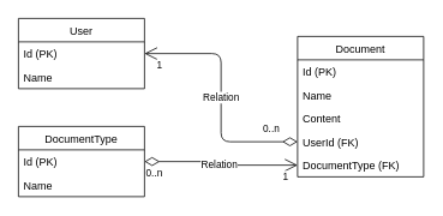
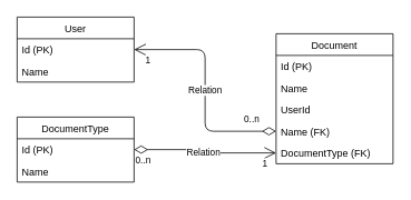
  <mxCell id="0" />
  <mxCell id="1" parent="0" />
  <mxCell id="2" value="User" style="swimlane;fontStyle=0;childLayout=stackLayout;horizontal=1;startSize=26;fillColor=none;horizontalStack=0;resizeParent=1;resizeParentMax=0;resizeLast=0;collapsible=1;marginBottom=0;" vertex="1" parent="1"><mxGeometry x="20" y="20" width="140" height="78" as="geometry" /></mxCell>
  <mxCell id="3" value="Id (PK)" style="text;strokeColor=none;fillColor=none;align=left;verticalAlign=top;spacingLeft=4;spacingRight=4;overflow=hidden;rotatable=0;points=[[0,0.5],[1,0.5]];portConstraint=eastwest;" vertex="1" parent="2"><mxGeometry y="26" width="140" height="26" as="geometry" /></mxCell>
  <mxCell id="4" value="Name" style="text;strokeColor=none;fillColor=none;align=left;verticalAlign=top;spacingLeft=4;spacingRight=4;overflow=hidden;rotatable=0;points=[[0,0.5],[1,0.5]];portConstraint=eastwest;" vertex="1" parent="2"><mxGeometry y="52" width="140" height="26" as="geometry" /></mxCell>
  <mxCell id="5" value="Document" style="swimlane;fontStyle=0;childLayout=stackLayout;horizontal=1;startSize=26;fillColor=none;horizontalStack=0;resizeParent=1;resizeParentMax=0;resizeLast=0;collapsible=1;marginBottom=0;" vertex="1" parent="1"><mxGeometry x="330" y="40" width="140" height="156" as="geometry" /></mxCell>
  <mxCell id="6" value="Id (PK)" style="text;strokeColor=none;fillColor=none;align=left;verticalAlign=top;spacingLeft=4;spacingRight=4;overflow=hidden;rotatable=0;points=[[0,0.5],[1,0.5]];portConstraint=eastwest;" vertex="1" parent="5"><mxGeometry y="26" width="140" height="26" as="geometry" /></mxCell>
  <mxCell id="7" value="Name" style="text;strokeColor=none;fillColor=none;align=left;verticalAlign=top;spacingLeft=4;spacingRight=4;overflow=hidden;rotatable=0;points=[[0,0.5],[1,0.5]];portConstraint=eastwest;" vertex="1" parent="5"><mxGeometry y="52" width="140" height="26" as="geometry" /></mxCell>
- <mxCell id="8" value="Content" style="text;strokeColor=none;fillColor=none;align=left;verticalAlign=top;spacingLeft=4;spacingRight=4;overflow=hidden;rotatable=0;points=[[0,0.5],[1,0.5]];portConstraint=eastwest;" vertex="1" parent="5"><mxGeometry y="78" width="140" height="26" as="geometry" /></mxCell>
- <mxCell id="9" value="UserId (FK)" style="text;strokeColor=none;fillColor=none;align=left;verticalAlign=top;spacingLeft=4;spacingRight=4;overflow=hidden;rotatable=0;points=[[0,0.5],[1,0.5]];portConstraint=eastwest;" vertex="1" parent="5"><mxGeometry y="104" width="140" height="26" as="geometry" /></mxCell>
+ <mxCell id="8" value="UserId" style="text;strokeColor=none;fillColor=none;align=left;verticalAlign=top;spacingLeft=4;spacingRight=4;overflow=hidden;rotatable=0;points=[[0,0.5],[1,0.5]];portConstraint=eastwest;" vertex="1" parent="5"><mxGeometry y="78" width="140" height="26" as="geometry" /></mxCell>
+ <mxCell id="9" value="Name (FK)" style="text;strokeColor=none;fillColor=none;align=left;verticalAlign=top;spacingLeft=4;spacingRight=4;overflow=hidden;rotatable=0;points=[[0,0.5],[1,0.5]];portConstraint=eastwest;" vertex="1" parent="5"><mxGeometry y="104" width="140" height="26" as="geometry" /></mxCell>
  <mxCell id="10" value="DocumentType (FK)" style="text;strokeColor=none;fillColor=none;align=left;verticalAlign=top;spacingLeft=4;spacingRight=4;overflow=hidden;rotatable=0;points=[[0,0.5],[1,0.5]];portConstraint=eastwest;" vertex="1" parent="5"><mxGeometry y="130" width="140" height="26" as="geometry" /></mxCell>
  <mxCell id="11" value="DocumentType" style="swimlane;fontStyle=0;childLayout=stackLayout;horizontal=1;startSize=26;fillColor=none;horizontalStack=0;resizeParent=1;resizeParentMax=0;resizeLast=0;collapsible=1;marginBottom=0;" vertex="1" parent="1"><mxGeometry x="20" y="140" width="140" height="78" as="geometry" /></mxCell>
  <mxCell id="12" value="Id (PK)" style="text;strokeColor=none;fillColor=none;align=left;verticalAlign=top;spacingLeft=4;spacingRight=4;overflow=hidden;rotatable=0;points=[[0,0.5],[1,0.5]];portConstraint=eastwest;" vertex="1" parent="11"><mxGeometry y="26" width="140" height="26" as="geometry" /></mxCell>
  <mxCell id="13" value="Name" style="text;strokeColor=none;fillColor=none;align=left;verticalAlign=top;spacingLeft=4;spacingRight=4;overflow=hidden;rotatable=0;points=[[0,0.5],[1,0.5]];portConstraint=eastwest;" vertex="1" parent="11"><mxGeometry y="52" width="140" height="26" as="geometry" /></mxCell>
  <mxCell id="14" value="Relation" style="endArrow=open;html=1;endSize=12;startArrow=diamondThin;startSize=14;startFill=0;edgeStyle=orthogonalEdgeStyle;exitX=1;exitY=0.5;exitDx=0;exitDy=0;entryX=0;entryY=0.5;entryDx=0;entryDy=0;" edge="1" parent="1" source="12" target="10"><mxGeometry relative="1" as="geometry"><mxPoint x="240" y="300" as="sourcePoint" /><mxPoint x="400" y="300" as="targetPoint" /><Array as="points"><mxPoint x="240" y="179" /><mxPoint x="240" y="183" /></Array></mxGeometry></mxCell>
  <mxCell id="15" value="0..n" style="edgeLabel;resizable=0;html=1;align=left;verticalAlign=top;" connectable="0" vertex="1" parent="14"><mxGeometry x="-1" relative="1" as="geometry" /></mxCell>
  <mxCell id="16" value="1" style="edgeLabel;resizable=0;html=1;align=right;verticalAlign=top;" connectable="0" vertex="1" parent="14"><mxGeometry x="1" relative="1" as="geometry"><mxPoint x="-10" as="offset" /></mxGeometry></mxCell>
  <mxCell id="17" value="Relation" style="endArrow=open;html=1;endSize=12;startArrow=diamondThin;startSize=14;startFill=0;edgeStyle=orthogonalEdgeStyle;entryX=1;entryY=0.5;entryDx=0;entryDy=0;exitX=0;exitY=0.5;exitDx=0;exitDy=0;" edge="1" parent="1" source="9" target="3"><mxGeometry relative="1" as="geometry"><mxPoint x="140" y="117.5" as="sourcePoint" /><mxPoint x="300" y="117.5" as="targetPoint" /></mxGeometry></mxCell>
  <mxCell id="18" value="0..n" style="edgeLabel;resizable=0;html=1;align=left;verticalAlign=top;" connectable="0" vertex="1" parent="17"><mxGeometry x="-1" relative="1" as="geometry"><mxPoint x="-40" y="-27" as="offset" /></mxGeometry></mxCell>
  <mxCell id="19" value="1" style="edgeLabel;resizable=0;html=1;align=right;verticalAlign=top;" connectable="0" vertex="1" parent="17"><mxGeometry x="1" relative="1" as="geometry"><mxPoint x="20" as="offset" /></mxGeometry></mxCell>
